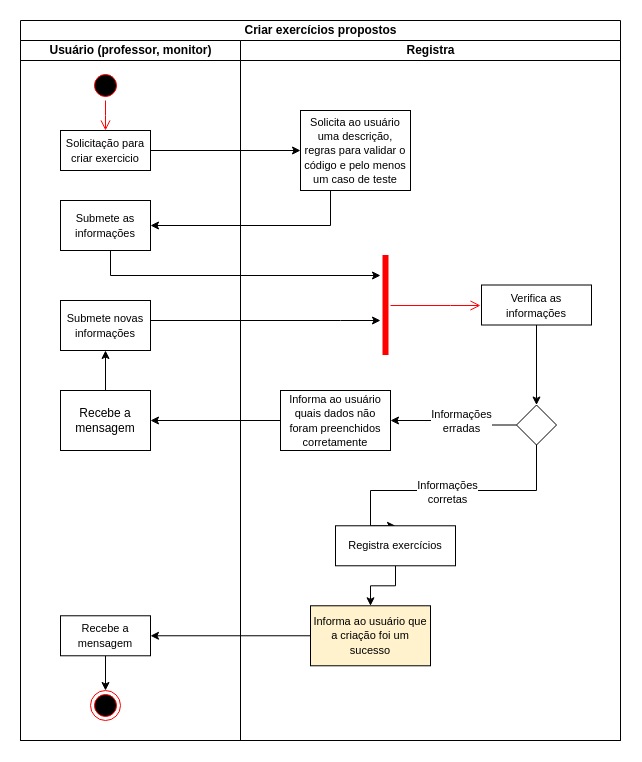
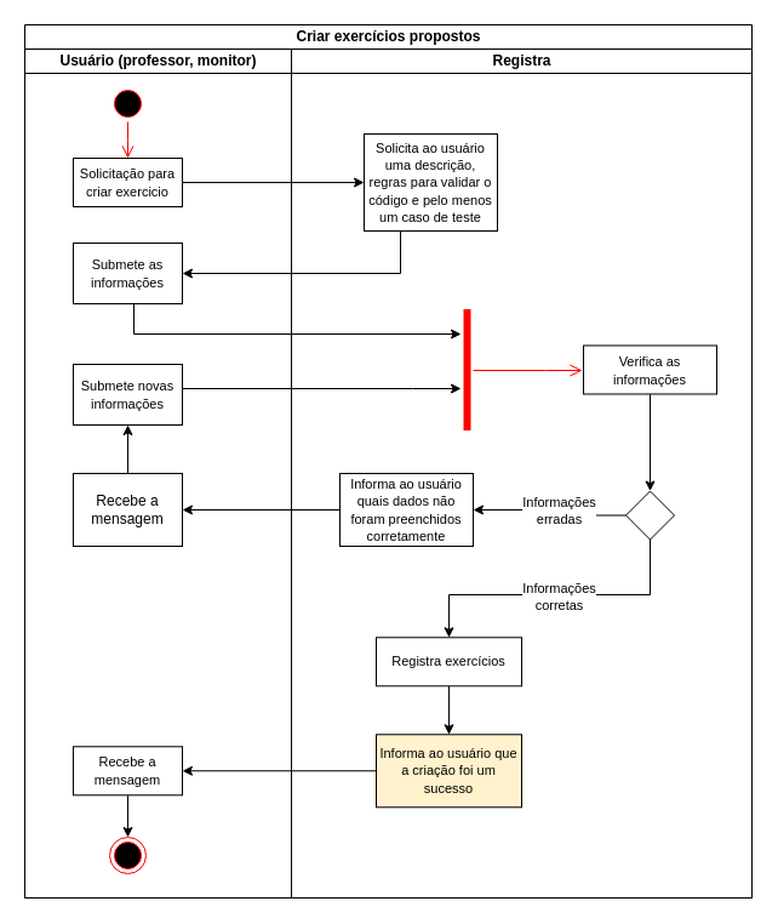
  <mxCell id="0" />
  <mxCell id="1" parent="0" />
  <mxCell id="2" value="Criar exercícios propostos" style="swimlane;childLayout=stackLayout;resizeParent=1;resizeParentMax=0;startSize=20;html=1;" parent="1" vertex="1"><mxGeometry x="20" y="20" width="600" height="720" as="geometry" /></mxCell>
  <mxCell id="3" value="" style="edgeStyle=orthogonalEdgeStyle;rounded=0;orthogonalLoop=1;jettySize=auto;html=1;" parent="2" source="28" target="14" edge="1"><mxGeometry relative="1" as="geometry" /></mxCell>
  <mxCell id="4" value="" style="edgeStyle=orthogonalEdgeStyle;rounded=0;orthogonalLoop=1;jettySize=auto;html=1;" parent="2" source="15" edge="1"><mxGeometry relative="1" as="geometry"><mxPoint x="360" y="300" as="targetPoint" /><Array as="points"><mxPoint x="320" y="300" /></Array></mxGeometry></mxCell>
  <mxCell id="5" value="Usuário (professor, monitor)" style="swimlane;startSize=20;html=1;" parent="2" vertex="1"><mxGeometry y="20" width="220" height="700" as="geometry" /></mxCell>
  <mxCell id="6" value="&lt;font style=&quot;font-size: 11px;&quot;&gt;Solicitação para criar exercicio&lt;/font&gt;" style="html=1;whiteSpace=wrap;" parent="5" vertex="1"><mxGeometry x="40" y="90" width="90" height="40" as="geometry" /></mxCell>
  <mxCell id="7" value="" style="ellipse;html=1;shape=startState;fillColor=#000000;strokeColor=#ff0000;" parent="5" vertex="1"><mxGeometry x="70" y="30" width="30" height="30" as="geometry" /></mxCell>
  <mxCell id="8" value="" style="edgeStyle=orthogonalEdgeStyle;html=1;verticalAlign=bottom;endArrow=open;endSize=8;strokeColor=#ff0000;rounded=0;" parent="5" source="7" edge="1"><mxGeometry relative="1" as="geometry"><mxPoint x="85" y="90" as="targetPoint" /></mxGeometry></mxCell>
  <mxCell id="9" value="&lt;font style=&quot;font-size: 11px;&quot;&gt;Submete as informações&lt;/font&gt;" style="whiteSpace=wrap;html=1;" parent="5" vertex="1"><mxGeometry x="40" y="160" width="90" height="50" as="geometry" /></mxCell>
  <mxCell id="10" value="" style="edgeStyle=orthogonalEdgeStyle;rounded=0;orthogonalLoop=1;jettySize=auto;html=1;entryX=1;entryY=0.5;entryDx=0;entryDy=0;" parent="5" target="9" edge="1"><mxGeometry relative="1" as="geometry"><mxPoint x="310.03" y="150" as="sourcePoint" /><mxPoint x="100.03" y="230" as="targetPoint" /><Array as="points"><mxPoint x="310" y="185" /></Array></mxGeometry></mxCell>
  <mxCell id="11" style="edgeStyle=orthogonalEdgeStyle;rounded=0;orthogonalLoop=1;jettySize=auto;html=1;entryX=0.5;entryY=0;entryDx=0;entryDy=0;" parent="5" source="12" target="16" edge="1"><mxGeometry relative="1" as="geometry"><mxPoint x="85.0" y="645.28" as="targetPoint" /></mxGeometry></mxCell>
  <mxCell id="12" value="&lt;font style=&quot;font-size: 11px;&quot;&gt;Recebe a mensagem&lt;/font&gt;" style="whiteSpace=wrap;html=1;" parent="5" vertex="1"><mxGeometry x="40" y="575.28" width="90" height="40" as="geometry" /></mxCell>
  <mxCell id="13" value="" style="edgeStyle=orthogonalEdgeStyle;rounded=0;orthogonalLoop=1;jettySize=auto;html=1;" parent="5" source="14" target="15" edge="1"><mxGeometry relative="1" as="geometry" /></mxCell>
  <mxCell id="14" value="Recebe a mensagem" style="whiteSpace=wrap;html=1;" parent="5" vertex="1"><mxGeometry x="40" y="350" width="90" height="60" as="geometry" /></mxCell>
  <mxCell id="15" value="&lt;font style=&quot;font-size: 11px;&quot;&gt;Submete novas informações&lt;/font&gt;" style="whiteSpace=wrap;html=1;" parent="5" vertex="1"><mxGeometry x="40" y="260" width="90" height="50" as="geometry" /></mxCell>
  <mxCell id="16" value="" style="ellipse;html=1;shape=endState;fillColor=#000000;strokeColor=#ff0000;" parent="5" vertex="1"><mxGeometry x="70" y="650" width="30" height="30" as="geometry" /></mxCell>
  <mxCell id="17" value="" style="edgeStyle=orthogonalEdgeStyle;rounded=0;orthogonalLoop=1;jettySize=auto;html=1;" parent="2" source="27" target="12" edge="1"><mxGeometry relative="1" as="geometry" /></mxCell>
  <mxCell id="18" value="Registra" style="swimlane;startSize=20;html=1;" parent="2" vertex="1"><mxGeometry x="220" y="20" width="380" height="700" as="geometry" /></mxCell>
  <mxCell id="19" value="&lt;font style=&quot;font-size: 11px;&quot;&gt;Solicita ao usuário uma descrição, regras para validar o código e pelo menos um caso de teste&lt;/font&gt;" style="whiteSpace=wrap;html=1;" parent="18" vertex="1"><mxGeometry x="60" y="70" width="110" height="80" as="geometry" /></mxCell>
  <mxCell id="20" value="" style="edgeStyle=orthogonalEdgeStyle;rounded=0;orthogonalLoop=1;jettySize=auto;html=1;" parent="18" source="21" target="24" edge="1"><mxGeometry relative="1" as="geometry" /></mxCell>
  <mxCell id="21" value="&lt;font style=&quot;font-size: 11px;&quot;&gt;Verifica as informações&lt;/font&gt;" style="whiteSpace=wrap;html=1;" parent="18" vertex="1"><mxGeometry x="241" y="244.5" width="110" height="40" as="geometry" /></mxCell>
  <mxCell id="22" value="" style="edgeStyle=orthogonalEdgeStyle;rounded=0;orthogonalLoop=1;jettySize=auto;html=1;entryX=0.5;entryY=0;entryDx=0;entryDy=0;" parent="18" source="24" target="26" edge="1"><mxGeometry relative="1" as="geometry"><mxPoint x="130" y="480" as="targetPoint" /><Array as="points"><mxPoint x="296" y="450" /><mxPoint x="130" y="450" /></Array></mxGeometry></mxCell>
  <mxCell id="23" value="Informações&lt;br&gt;corretas" style="edgeLabel;html=1;align=center;verticalAlign=middle;resizable=0;points=[];" parent="22" vertex="1" connectable="0"><mxGeometry x="0.133" y="1" relative="1" as="geometry"><mxPoint x="19" as="offset" /></mxGeometry></mxCell>
  <mxCell id="24" value="" style="rhombus;whiteSpace=wrap;html=1;" parent="18" vertex="1"><mxGeometry x="276" y="364.5" width="40" height="40" as="geometry" /></mxCell>
  <mxCell id="25" value="" style="edgeStyle=orthogonalEdgeStyle;rounded=0;orthogonalLoop=1;jettySize=auto;html=1;" parent="18" source="26" target="27" edge="1"><mxGeometry relative="1" as="geometry" /></mxCell>
- <mxCell id="26" value="&lt;font style=&quot;font-size: 11px;&quot;&gt;Registra exercícios&lt;/font&gt;" style="whiteSpace=wrap;html=1;" parent="18" vertex="1"><mxGeometry x="95" y="485.28" width="120" height="40" as="geometry" /></mxCell>
+ <mxCell id="26" value="&lt;font style=&quot;font-size: 11px;&quot;&gt;Registra exercícios&lt;/font&gt;" style="whiteSpace=wrap;html=1;" parent="18" vertex="1"><mxGeometry x="70" y="485.28" width="120" height="40" as="geometry" /></mxCell>
  <mxCell id="27" value="&lt;font style=&quot;font-size: 11px;&quot;&gt;Informa ao usuário que a criação foi um sucesso&lt;/font&gt;" style="whiteSpace=wrap;html=1;fillColor=#fff2cc;" parent="18" vertex="1"><mxGeometry x="70.0" y="565.28" width="120" height="60" as="geometry" /></mxCell>
  <mxCell id="28" value="&lt;font style=&quot;font-size: 11px;&quot;&gt;Informa ao usuário quais dados não foram preenchidos corretamente&lt;/font&gt;" style="whiteSpace=wrap;html=1;" parent="18" vertex="1"><mxGeometry x="40" y="350" width="110" height="60" as="geometry" /></mxCell>
  <mxCell id="29" value="" style="edgeStyle=orthogonalEdgeStyle;rounded=0;orthogonalLoop=1;jettySize=auto;html=1;" parent="18" source="24" target="28" edge="1"><mxGeometry relative="1" as="geometry" /></mxCell>
  <mxCell id="30" value="Informações &lt;br&gt;erradas" style="edgeLabel;html=1;align=center;verticalAlign=middle;resizable=0;points=[];" parent="29" vertex="1" connectable="0"><mxGeometry x="0.169" relative="1" as="geometry"><mxPoint x="16" as="offset" /></mxGeometry></mxCell>
  <mxCell id="31" style="edgeStyle=orthogonalEdgeStyle;rounded=0;orthogonalLoop=1;jettySize=auto;html=1;exitX=0.25;exitY=0.5;exitDx=0;exitDy=0;exitPerimeter=0;" parent="18" edge="1"><mxGeometry relative="1" as="geometry"><mxPoint x="109.898" y="470.004" as="targetPoint" /><mxPoint x="110" y="470.28" as="sourcePoint" /></mxGeometry></mxCell>
  <mxCell id="32" value="" style="shape=line;html=1;strokeWidth=6;strokeColor=#ff0000;direction=south;" parent="18" vertex="1"><mxGeometry x="140" y="214.5" width="10" height="100" as="geometry" /></mxCell>
  <mxCell id="33" value="" style="edgeStyle=orthogonalEdgeStyle;html=1;verticalAlign=bottom;endArrow=open;endSize=8;strokeColor=#ff0000;rounded=0;" parent="18" source="32" edge="1"><mxGeometry relative="1" as="geometry"><mxPoint x="240" y="265" as="targetPoint" /><Array as="points"><mxPoint x="210" y="264.5" /></Array></mxGeometry></mxCell>
  <mxCell id="34" value="" style="edgeStyle=orthogonalEdgeStyle;rounded=0;orthogonalLoop=1;jettySize=auto;html=1;" parent="2" source="6" target="19" edge="1"><mxGeometry relative="1" as="geometry" /></mxCell>
  <mxCell id="35" value="" style="edgeStyle=orthogonalEdgeStyle;rounded=0;orthogonalLoop=1;jettySize=auto;html=1;" parent="2" source="9" edge="1"><mxGeometry relative="1" as="geometry"><mxPoint x="360" y="255" as="targetPoint" /><Array as="points"><mxPoint x="90" y="255" /></Array></mxGeometry></mxCell>
